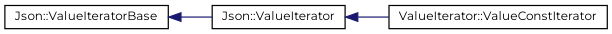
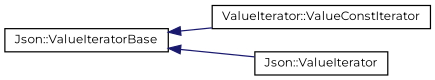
  digraph {
    fontname=Montserrat
    rankdir=LR
    node [color=black fillcolor=white fontname=Montserrat fontsize=10 shape=record style=filled]
    edge [color=midnightblue dir=back fontname=Montserrat fontsize=10 labelfontname=Helvetica labelfontsize=10 style=solid]
    n1 [height=0.2 label="Json::ValueIteratorBase" width=0.4]
    n2 [height=0.2 label="ValueIterator::ValueConstIterator" width=0.4]
    n3 [height=0.2 label="Json::ValueIterator" width=0.4]
-   n3 -> n2
+   n1 -> n2
    n1 -> n3
  }
